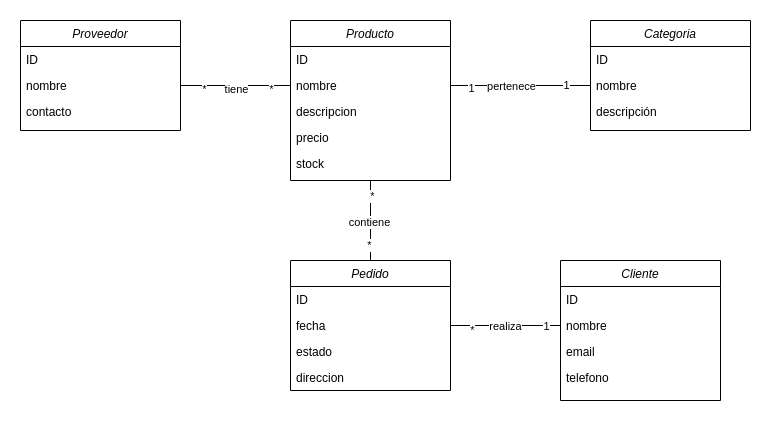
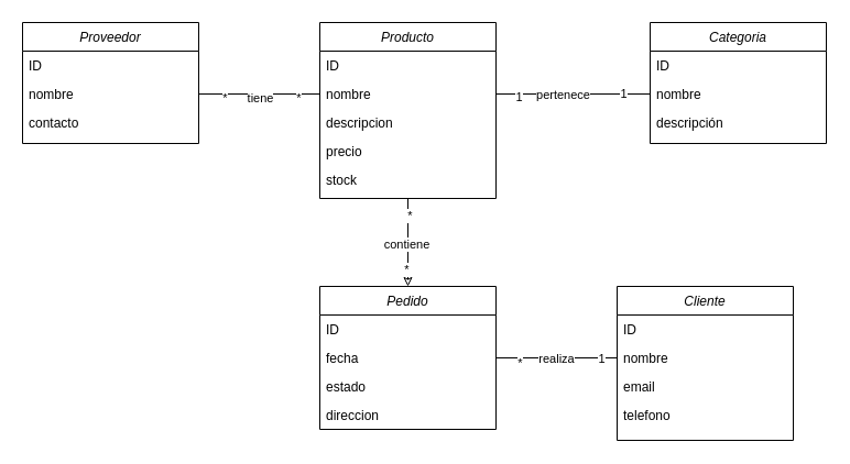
  <mxCell id="0" />
  <mxCell id="1" parent="0" />
- <mxCell id="2" style="edgeStyle=orthogonalEdgeStyle;rounded=0;orthogonalLoop=1;jettySize=auto;html=1;exitX=0.5;exitY=1;exitDx=0;exitDy=0;entryX=0.5;entryY=0;entryDx=0;entryDy=0;endArrow=none;endFill=0;" edge="1" parent="1" source="6" target="17"><mxGeometry relative="1" as="geometry" /></mxCell>
+ <mxCell id="2" style="edgeStyle=orthogonalEdgeStyle;rounded=0;orthogonalLoop=1;jettySize=auto;html=1;exitX=0.5;exitY=1;exitDx=0;exitDy=0;entryX=0.5;entryY=0;entryDx=0;entryDy=0;endArrow=classic;endFill=0;" edge="1" parent="1" source="6" target="17"><mxGeometry relative="1" as="geometry" /></mxCell>
  <mxCell id="3" value="*" style="edgeLabel;html=1;align=center;verticalAlign=middle;resizable=0;points=[];" vertex="1" connectable="0" parent="2"><mxGeometry x="-0.625" y="1" relative="1" as="geometry"><mxPoint as="offset" /></mxGeometry></mxCell>
  <mxCell id="4" value="contiene" style="edgeLabel;html=1;align=center;verticalAlign=middle;resizable=0;points=[];" vertex="1" connectable="0" parent="2"><mxGeometry x="0.025" y="-2" relative="1" as="geometry"><mxPoint as="offset" /></mxGeometry></mxCell>
  <mxCell id="5" value="*" style="edgeLabel;html=1;align=center;verticalAlign=middle;resizable=0;points=[];" vertex="1" connectable="0" parent="2"><mxGeometry x="0.594" y="-2" relative="1" as="geometry"><mxPoint as="offset" /></mxGeometry></mxCell>
  <mxCell id="6" value="Producto" style="swimlane;fontStyle=2;align=center;verticalAlign=top;childLayout=stackLayout;horizontal=1;startSize=26;horizontalStack=0;resizeParent=1;resizeLast=0;collapsible=1;marginBottom=0;rounded=0;shadow=0;strokeWidth=1;" parent="1" vertex="1"><mxGeometry x="290" y="20" width="160" height="160" as="geometry"><mxRectangle x="230" y="140" width="160" height="26" as="alternateBounds" /></mxGeometry></mxCell>
  <mxCell id="7" value="ID" style="text;align=left;verticalAlign=top;spacingLeft=4;spacingRight=4;overflow=hidden;rotatable=0;points=[[0,0.5],[1,0.5]];portConstraint=eastwest;" parent="6" vertex="1"><mxGeometry y="26" width="160" height="26" as="geometry" /></mxCell>
  <mxCell id="8" value="nombre" style="text;align=left;verticalAlign=top;spacingLeft=4;spacingRight=4;overflow=hidden;rotatable=0;points=[[0,0.5],[1,0.5]];portConstraint=eastwest;rounded=0;shadow=0;html=0;" parent="6" vertex="1"><mxGeometry y="52" width="160" height="26" as="geometry" /></mxCell>
  <mxCell id="9" value="descripcion" style="text;align=left;verticalAlign=top;spacingLeft=4;spacingRight=4;overflow=hidden;rotatable=0;points=[[0,0.5],[1,0.5]];portConstraint=eastwest;rounded=0;shadow=0;html=0;" parent="6" vertex="1"><mxGeometry y="78" width="160" height="26" as="geometry" /></mxCell>
  <mxCell id="10" value="precio" style="text;align=left;verticalAlign=top;spacingLeft=4;spacingRight=4;overflow=hidden;rotatable=0;points=[[0,0.5],[1,0.5]];portConstraint=eastwest;rounded=0;shadow=0;html=0;" vertex="1" parent="6"><mxGeometry y="104" width="160" height="26" as="geometry" /></mxCell>
  <mxCell id="11" value="stock" style="text;align=left;verticalAlign=top;spacingLeft=4;spacingRight=4;overflow=hidden;rotatable=0;points=[[0,0.5],[1,0.5]];portConstraint=eastwest;rounded=0;shadow=0;html=0;" vertex="1" parent="6"><mxGeometry y="130" width="160" height="26" as="geometry" /></mxCell>
  <mxCell id="12" value="Cliente" style="swimlane;fontStyle=2;align=center;verticalAlign=top;childLayout=stackLayout;horizontal=1;startSize=26;horizontalStack=0;resizeParent=1;resizeLast=0;collapsible=1;marginBottom=0;rounded=0;shadow=0;strokeWidth=1;" vertex="1" parent="1"><mxGeometry x="560" y="260" width="160" height="140" as="geometry"><mxRectangle x="230" y="140" width="160" height="26" as="alternateBounds" /></mxGeometry></mxCell>
  <mxCell id="13" value="ID" style="text;align=left;verticalAlign=top;spacingLeft=4;spacingRight=4;overflow=hidden;rotatable=0;points=[[0,0.5],[1,0.5]];portConstraint=eastwest;" vertex="1" parent="12"><mxGeometry y="26" width="160" height="26" as="geometry" /></mxCell>
  <mxCell id="14" value="nombre" style="text;align=left;verticalAlign=top;spacingLeft=4;spacingRight=4;overflow=hidden;rotatable=0;points=[[0,0.5],[1,0.5]];portConstraint=eastwest;rounded=0;shadow=0;html=0;" vertex="1" parent="12"><mxGeometry y="52" width="160" height="26" as="geometry" /></mxCell>
  <mxCell id="15" value="email" style="text;align=left;verticalAlign=top;spacingLeft=4;spacingRight=4;overflow=hidden;rotatable=0;points=[[0,0.5],[1,0.5]];portConstraint=eastwest;rounded=0;shadow=0;html=0;" vertex="1" parent="12"><mxGeometry y="78" width="160" height="26" as="geometry" /></mxCell>
  <mxCell id="16" value="telefono" style="text;align=left;verticalAlign=top;spacingLeft=4;spacingRight=4;overflow=hidden;rotatable=0;points=[[0,0.5],[1,0.5]];portConstraint=eastwest;rounded=0;shadow=0;html=0;" vertex="1" parent="12"><mxGeometry y="104" width="160" height="26" as="geometry" /></mxCell>
  <mxCell id="17" value="Pedido" style="swimlane;fontStyle=2;align=center;verticalAlign=top;childLayout=stackLayout;horizontal=1;startSize=26;horizontalStack=0;resizeParent=1;resizeLast=0;collapsible=1;marginBottom=0;rounded=0;shadow=0;strokeWidth=1;" vertex="1" parent="1"><mxGeometry x="290" y="260" width="160" height="130" as="geometry"><mxRectangle x="230" y="140" width="160" height="26" as="alternateBounds" /></mxGeometry></mxCell>
  <mxCell id="18" value="ID" style="text;align=left;verticalAlign=top;spacingLeft=4;spacingRight=4;overflow=hidden;rotatable=0;points=[[0,0.5],[1,0.5]];portConstraint=eastwest;" vertex="1" parent="17"><mxGeometry y="26" width="160" height="26" as="geometry" /></mxCell>
  <mxCell id="19" value="fecha" style="text;align=left;verticalAlign=top;spacingLeft=4;spacingRight=4;overflow=hidden;rotatable=0;points=[[0,0.5],[1,0.5]];portConstraint=eastwest;rounded=0;shadow=0;html=0;" vertex="1" parent="17"><mxGeometry y="52" width="160" height="26" as="geometry" /></mxCell>
  <mxCell id="20" value="estado" style="text;align=left;verticalAlign=top;spacingLeft=4;spacingRight=4;overflow=hidden;rotatable=0;points=[[0,0.5],[1,0.5]];portConstraint=eastwest;rounded=0;shadow=0;html=0;" vertex="1" parent="17"><mxGeometry y="78" width="160" height="26" as="geometry" /></mxCell>
  <mxCell id="21" value="direccion" style="text;align=left;verticalAlign=top;spacingLeft=4;spacingRight=4;overflow=hidden;rotatable=0;points=[[0,0.5],[1,0.5]];portConstraint=eastwest;rounded=0;shadow=0;html=0;" vertex="1" parent="17"><mxGeometry y="104" width="160" height="26" as="geometry" /></mxCell>
  <mxCell id="22" value="Proveedor" style="swimlane;fontStyle=2;align=center;verticalAlign=top;childLayout=stackLayout;horizontal=1;startSize=26;horizontalStack=0;resizeParent=1;resizeLast=0;collapsible=1;marginBottom=0;rounded=0;shadow=0;strokeWidth=1;" vertex="1" parent="1"><mxGeometry x="20" y="20" width="160" height="110" as="geometry"><mxRectangle x="230" y="140" width="160" height="26" as="alternateBounds" /></mxGeometry></mxCell>
  <mxCell id="23" value="ID" style="text;align=left;verticalAlign=top;spacingLeft=4;spacingRight=4;overflow=hidden;rotatable=0;points=[[0,0.5],[1,0.5]];portConstraint=eastwest;" vertex="1" parent="22"><mxGeometry y="26" width="160" height="26" as="geometry" /></mxCell>
  <mxCell id="24" value="nombre" style="text;align=left;verticalAlign=top;spacingLeft=4;spacingRight=4;overflow=hidden;rotatable=0;points=[[0,0.5],[1,0.5]];portConstraint=eastwest;rounded=0;shadow=0;html=0;" vertex="1" parent="22"><mxGeometry y="52" width="160" height="26" as="geometry" /></mxCell>
  <mxCell id="25" value="contacto" style="text;align=left;verticalAlign=top;spacingLeft=4;spacingRight=4;overflow=hidden;rotatable=0;points=[[0,0.5],[1,0.5]];portConstraint=eastwest;rounded=0;shadow=0;html=0;" vertex="1" parent="22"><mxGeometry y="78" width="160" height="26" as="geometry" /></mxCell>
  <mxCell id="26" value="Categoria" style="swimlane;fontStyle=2;align=center;verticalAlign=top;childLayout=stackLayout;horizontal=1;startSize=26;horizontalStack=0;resizeParent=1;resizeLast=0;collapsible=1;marginBottom=0;rounded=0;shadow=0;strokeWidth=1;" vertex="1" parent="1"><mxGeometry x="590" y="20" width="160" height="110" as="geometry"><mxRectangle x="230" y="140" width="160" height="26" as="alternateBounds" /></mxGeometry></mxCell>
  <mxCell id="27" value="ID" style="text;align=left;verticalAlign=top;spacingLeft=4;spacingRight=4;overflow=hidden;rotatable=0;points=[[0,0.5],[1,0.5]];portConstraint=eastwest;" vertex="1" parent="26"><mxGeometry y="26" width="160" height="26" as="geometry" /></mxCell>
  <mxCell id="28" value="nombre" style="text;align=left;verticalAlign=top;spacingLeft=4;spacingRight=4;overflow=hidden;rotatable=0;points=[[0,0.5],[1,0.5]];portConstraint=eastwest;rounded=0;shadow=0;html=0;" vertex="1" parent="26"><mxGeometry y="52" width="160" height="26" as="geometry" /></mxCell>
  <mxCell id="29" value="descripción" style="text;align=left;verticalAlign=top;spacingLeft=4;spacingRight=4;overflow=hidden;rotatable=0;points=[[0,0.5],[1,0.5]];portConstraint=eastwest;rounded=0;shadow=0;html=0;" vertex="1" parent="26"><mxGeometry y="78" width="160" height="26" as="geometry" /></mxCell>
  <mxCell id="30" style="rounded=0;orthogonalLoop=1;jettySize=auto;html=1;exitX=1;exitY=0.5;exitDx=0;exitDy=0;entryX=0;entryY=0.5;entryDx=0;entryDy=0;endArrow=none;endFill=0;" edge="1" parent="1" source="8" target="28"><mxGeometry relative="1" as="geometry" /></mxCell>
  <mxCell id="31" value="1" style="edgeLabel;html=1;align=center;verticalAlign=middle;resizable=0;points=[];" vertex="1" connectable="0" parent="30"><mxGeometry x="-0.712" y="-2" relative="1" as="geometry"><mxPoint as="offset" /></mxGeometry></mxCell>
  <mxCell id="32" value="1" style="edgeLabel;html=1;align=center;verticalAlign=middle;resizable=0;points=[];" vertex="1" connectable="0" parent="30"><mxGeometry x="0.648" y="1" relative="1" as="geometry"><mxPoint as="offset" /></mxGeometry></mxCell>
  <mxCell id="33" value="pertenece" style="edgeLabel;html=1;align=center;verticalAlign=middle;resizable=0;points=[];" vertex="1" connectable="0" parent="30"><mxGeometry x="-0.137" relative="1" as="geometry"><mxPoint as="offset" /></mxGeometry></mxCell>
  <mxCell id="34" style="rounded=0;orthogonalLoop=1;jettySize=auto;html=1;exitX=1;exitY=0.5;exitDx=0;exitDy=0;entryX=0;entryY=0.5;entryDx=0;entryDy=0;endArrow=none;endFill=0;" edge="1" parent="1" source="19" target="14"><mxGeometry relative="1" as="geometry" /></mxCell>
  <mxCell id="35" value="1" style="edgeLabel;html=1;align=center;verticalAlign=middle;resizable=0;points=[];" vertex="1" connectable="0" parent="34"><mxGeometry x="0.735" relative="1" as="geometry"><mxPoint as="offset" /></mxGeometry></mxCell>
  <mxCell id="36" value="*" style="edgeLabel;html=1;align=center;verticalAlign=middle;resizable=0;points=[];" vertex="1" connectable="0" parent="34"><mxGeometry x="-0.611" y="-4" relative="1" as="geometry"><mxPoint as="offset" /></mxGeometry></mxCell>
  <mxCell id="37" value="realiza" style="edgeLabel;html=1;align=center;verticalAlign=middle;resizable=0;points=[];" vertex="1" connectable="0" parent="34"><mxGeometry x="-0.011" relative="1" as="geometry"><mxPoint as="offset" /></mxGeometry></mxCell>
  <mxCell id="38" style="rounded=0;orthogonalLoop=1;jettySize=auto;html=1;exitX=1;exitY=0.5;exitDx=0;exitDy=0;entryX=0;entryY=0.5;entryDx=0;entryDy=0;endArrow=none;endFill=0;" edge="1" parent="1" source="24" target="8"><mxGeometry relative="1" as="geometry" /></mxCell>
  <mxCell id="39" value="*" style="edgeLabel;html=1;align=center;verticalAlign=middle;resizable=0;points=[];" vertex="1" connectable="0" parent="38"><mxGeometry x="-0.602" y="-3" relative="1" as="geometry"><mxPoint x="1" as="offset" /></mxGeometry></mxCell>
  <mxCell id="40" value="*" style="edgeLabel;html=1;align=center;verticalAlign=middle;resizable=0;points=[];" vertex="1" connectable="0" parent="38"><mxGeometry x="0.61" y="-3" relative="1" as="geometry"><mxPoint x="1" as="offset" /></mxGeometry></mxCell>
  <mxCell id="41" value="tiene" style="edgeLabel;html=1;align=center;verticalAlign=middle;resizable=0;points=[];" vertex="1" connectable="0" parent="38"><mxGeometry x="-0.021" y="-3" relative="1" as="geometry"><mxPoint x="1" as="offset" /></mxGeometry></mxCell>
